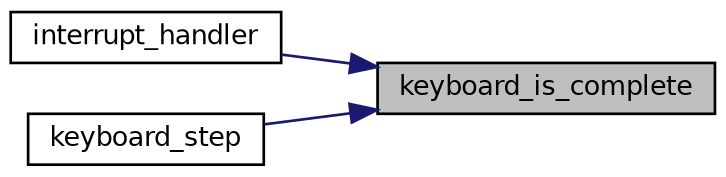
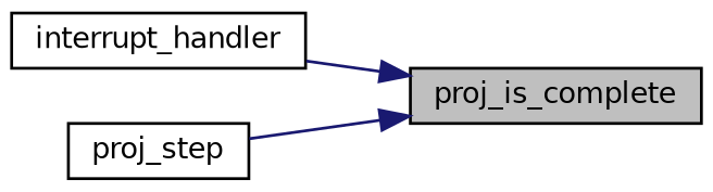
  digraph {
    rankdir=RL
    node [color=black fillcolor=white fontname=Helvetica fontsize=10 shape=record style=filled]
    edge [color=midnightblue dir=back fontname=Helvetica fontsize=10 labelfontname=Helvetica labelfontsize=10 style=solid]
-   n1 [fillcolor=grey75 fontcolor=black height=0.2 label=keyboard_is_complete width=0.4]
+   n1 [fillcolor=grey75 fontcolor=black height=0.2 label=proj_is_complete width=0.4]
    n2 [height=0.2 label=interrupt_handler width=0.4]
-   n3 [height=0.2 label=keyboard_step width=0.4]
+   n3 [height=0.2 label=proj_step width=0.4]
    n1 -> n2
    n1 -> n3
  }
